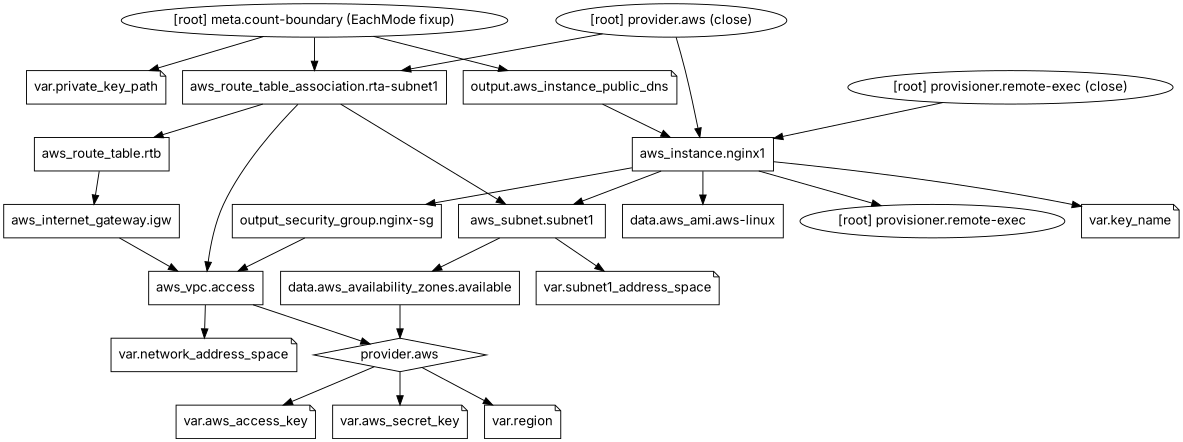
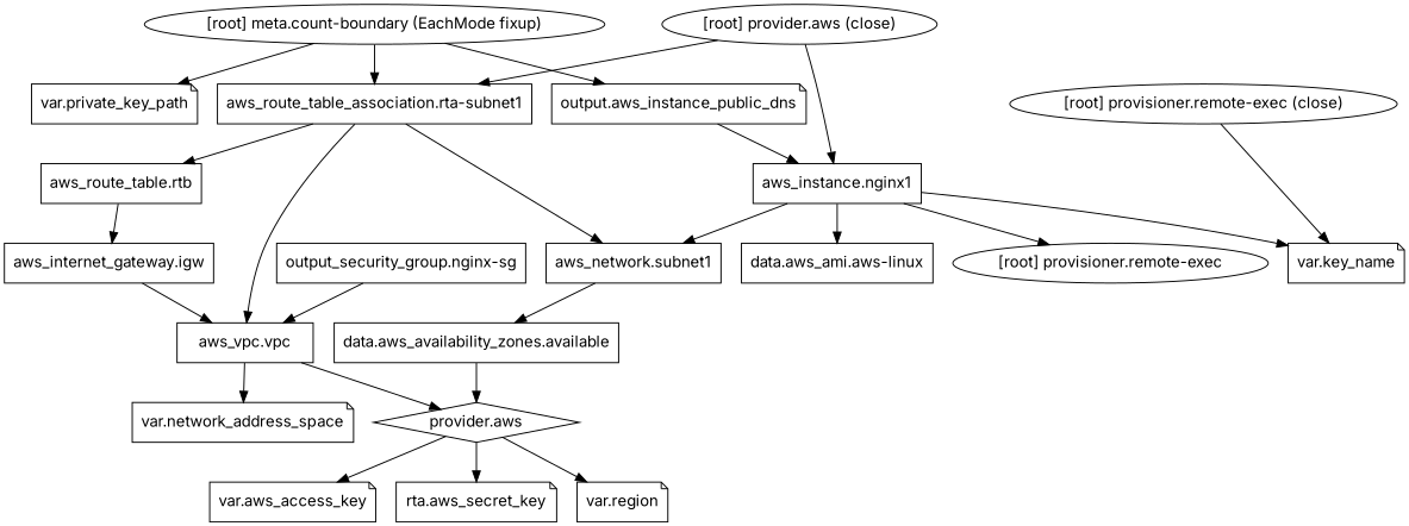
  digraph {
    compound=true
    fontname=Inter
    newrank=true
    node [fontname=Inter shape=box]
    edge [fontname=Inter]
    n1 [label="aws_instance.nginx1"]
    n2 [label="output_security_group.nginx-sg"]
-   n3 [label="aws_subnet.subnet1"]
+   n3 [label="aws_network.subnet1"]
    n4 [label="data.aws_ami.aws-linux"]
    n5 [label="var.key_name" shape=note]
    "[root] provisioner.remote-exec" [shape=""]
    n7 [label="aws_internet_gateway.igw"]
-   n8 [label="aws_vpc.access"]
+   n8 [label="aws_vpc.vpc"]
    n9 [label="aws_route_table.rtb"]
    n10 [label="aws_route_table_association.rta-subnet1"]
    n11 [label="data.aws_availability_zones.available"]
-   n12 [label="var.subnet1_address_space" shape=note]
    n13 [label="provider.aws" shape=diamond]
    n14 [label="var.network_address_space" shape=note]
    n15 [label="output.aws_instance_public_dns" shape=note]
    n16 [label="var.aws_access_key" shape=note]
-   n17 [label="var.aws_secret_key" shape=note]
+   n17 [label="rta.aws_secret_key" shape=note]
    n18 [label="var.region" shape=note]
    n19 [label="var.private_key_path" shape=note]
    "[root] meta.count-boundary (EachMode fixup)" [shape=""]
    "[root] provider.aws (close)" [shape=""]
    "[root] provisioner.remote-exec (close)" [shape=""]
    subgraph sub_1 {
      n1
      n2
      n3
      n4
      n5
      "[root] provisioner.remote-exec"
      n7
      n8
      n9
      n10
      n11
-     n12
      n13
      n14
      n15
      n16
      n17
      n18
      n19
      "[root] meta.count-boundary (EachMode fixup)"
      "[root] provider.aws (close)"
      "[root] provisioner.remote-exec (close)"
    }
-   n1 -> n2
    n1 -> n3
    n1 -> n4
    n1 -> n5
    n1 -> "[root] provisioner.remote-exec"
    n2 -> n8
    n3 -> n11
-   n3 -> n12
    n7 -> n8
    n8 -> n13
    n8 -> n14
    n9 -> n7
    n10 -> n3
    n10 -> n8
    n10 -> n9
    n11 -> n13
    n13 -> n16
    n13 -> n17
    n13 -> n18
    n15 -> n1
    "[root] meta.count-boundary (EachMode fixup)" -> n10
    "[root] meta.count-boundary (EachMode fixup)" -> n15
    "[root] meta.count-boundary (EachMode fixup)" -> n19
    "[root] provider.aws (close)" -> n1
    "[root] provider.aws (close)" -> n10
-   "[root] provisioner.remote-exec (close)" -> n1
+   "[root] provisioner.remote-exec (close)" -> n5
  }
